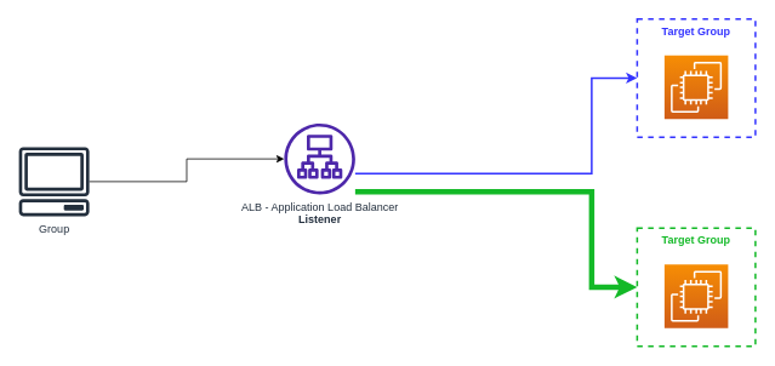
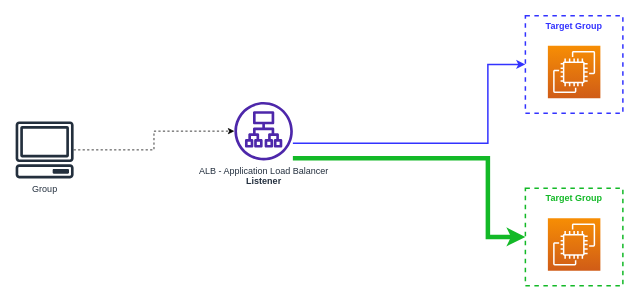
  <mxCell id="0" />
  <mxCell id="1" parent="0" />
  <mxCell id="2" style="edgeStyle=orthogonalEdgeStyle;rounded=0;orthogonalLoop=1;jettySize=auto;html=1;entryX=0;entryY=0.5;entryDx=0;entryDy=0;strokeWidth=6;strokeColor=#13B927;" parent="1" source="4" target="5" edge="1"><mxGeometry relative="1" as="geometry"><Array as="points"><mxPoint x="650" y="210" /><mxPoint x="650" y="315" /></Array></mxGeometry></mxCell>
  <mxCell id="3" style="edgeStyle=orthogonalEdgeStyle;rounded=0;orthogonalLoop=1;jettySize=auto;html=1;entryX=0;entryY=0.5;entryDx=0;entryDy=0;strokeColor=#3333FF;strokeWidth=2;" parent="1" source="4" target="6" edge="1"><mxGeometry relative="1" as="geometry"><Array as="points"><mxPoint x="650" y="190" /><mxPoint x="650" y="85" /></Array></mxGeometry></mxCell>
  <mxCell id="4" value="ALB - Application Load Balancer&lt;br&gt;&lt;b&gt;Listener&lt;/b&gt;" style="sketch=0;outlineConnect=0;fontColor=#232F3E;gradientColor=none;fillColor=#4D27AA;strokeColor=none;dashed=0;verticalLabelPosition=bottom;verticalAlign=top;align=center;html=1;fontSize=12;fontStyle=0;aspect=fixed;pointerEvents=1;shape=mxgraph.aws4.application_load_balancer;" parent="1" vertex="1"><mxGeometry x="312" y="135" width="78" height="78" as="geometry" /></mxCell>
  <mxCell id="5" value="Target Group" style="fillColor=none;strokeColor=#13b927;dashed=1;verticalAlign=top;fontStyle=1;fontColor=#13B927;whiteSpace=wrap;html=1;strokeWidth=2;" parent="1" vertex="1"><mxGeometry x="700" y="250" width="130" height="130" as="geometry" /></mxCell>
  <mxCell id="6" value="Target Group" style="fillColor=none;strokeColor=#3333FF;dashed=1;verticalAlign=top;fontStyle=1;fontColor=#3333FF;whiteSpace=wrap;html=1;strokeWidth=2;" parent="1" vertex="1"><mxGeometry x="700" y="20" width="130" height="130" as="geometry" /></mxCell>
  <mxCell id="7" value="" style="sketch=0;points=[[0,0,0],[0.25,0,0],[0.5,0,0],[0.75,0,0],[1,0,0],[0,1,0],[0.25,1,0],[0.5,1,0],[0.75,1,0],[1,1,0],[0,0.25,0],[0,0.5,0],[0,0.75,0],[1,0.25,0],[1,0.5,0],[1,0.75,0]];outlineConnect=0;fontColor=#232F3E;gradientColor=#F78E04;gradientDirection=north;fillColor=#D05C17;strokeColor=#ffffff;dashed=0;verticalLabelPosition=bottom;verticalAlign=top;align=center;html=1;fontSize=12;fontStyle=0;aspect=fixed;shape=mxgraph.aws4.resourceIcon;resIcon=mxgraph.aws4.ec2;" parent="1" vertex="1"><mxGeometry x="730" y="290" width="70" height="70" as="geometry" /></mxCell>
  <mxCell id="8" value="" style="sketch=0;points=[[0,0,0],[0.25,0,0],[0.5,0,0],[0.75,0,0],[1,0,0],[0,1,0],[0.25,1,0],[0.5,1,0],[0.75,1,0],[1,1,0],[0,0.25,0],[0,0.5,0],[0,0.75,0],[1,0.25,0],[1,0.5,0],[1,0.75,0]];outlineConnect=0;fontColor=#232F3E;gradientColor=#F78E04;gradientDirection=north;fillColor=#D05C17;strokeColor=#ffffff;dashed=0;verticalLabelPosition=bottom;verticalAlign=top;align=center;html=1;fontSize=12;fontStyle=0;aspect=fixed;shape=mxgraph.aws4.resourceIcon;resIcon=mxgraph.aws4.ec2;" parent="1" vertex="1"><mxGeometry x="730" y="60" width="70" height="70" as="geometry" /></mxCell>
- <mxCell id="9" style="edgeStyle=orthogonalEdgeStyle;rounded=0;orthogonalLoop=1;jettySize=auto;html=1;" edge="1" parent="1" source="10" target="4"><mxGeometry relative="1" as="geometry" /></mxCell>
+ <mxCell id="9" style="edgeStyle=orthogonalEdgeStyle;rounded=0;orthogonalLoop=1;jettySize=auto;html=1;dashed=1;" edge="1" parent="1" source="10" target="4"><mxGeometry relative="1" as="geometry" /></mxCell>
  <mxCell id="10" value="Group" style="sketch=0;outlineConnect=0;fontColor=#232F3E;gradientColor=none;fillColor=#232F3D;strokeColor=none;dashed=0;verticalLabelPosition=bottom;verticalAlign=top;align=center;html=1;fontSize=12;fontStyle=0;aspect=fixed;pointerEvents=1;shape=mxgraph.aws4.client;" vertex="1" parent="1"><mxGeometry x="20" y="161" width="78" height="76" as="geometry" /></mxCell>
